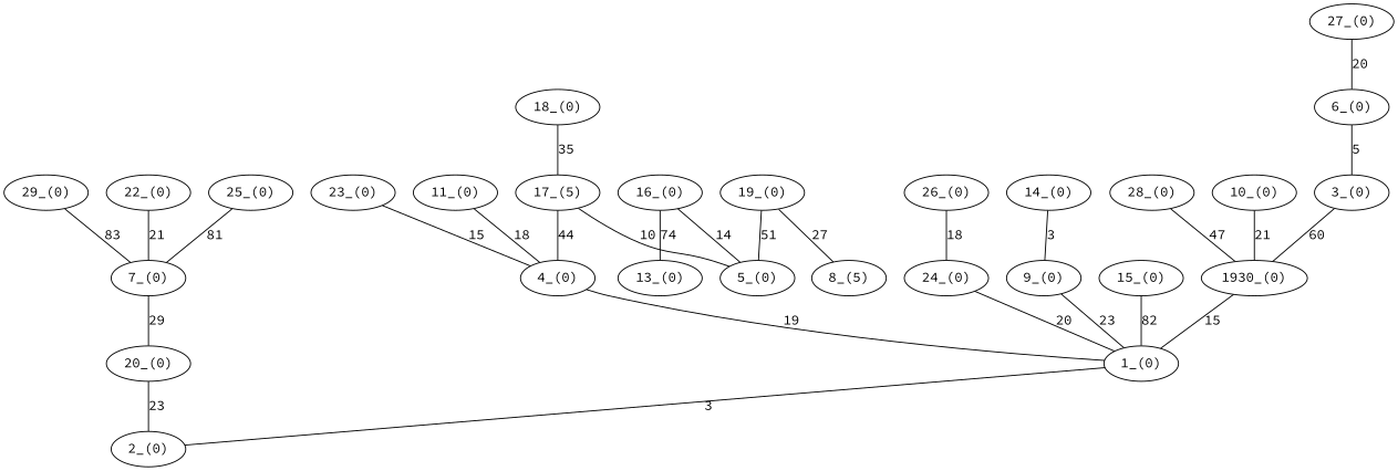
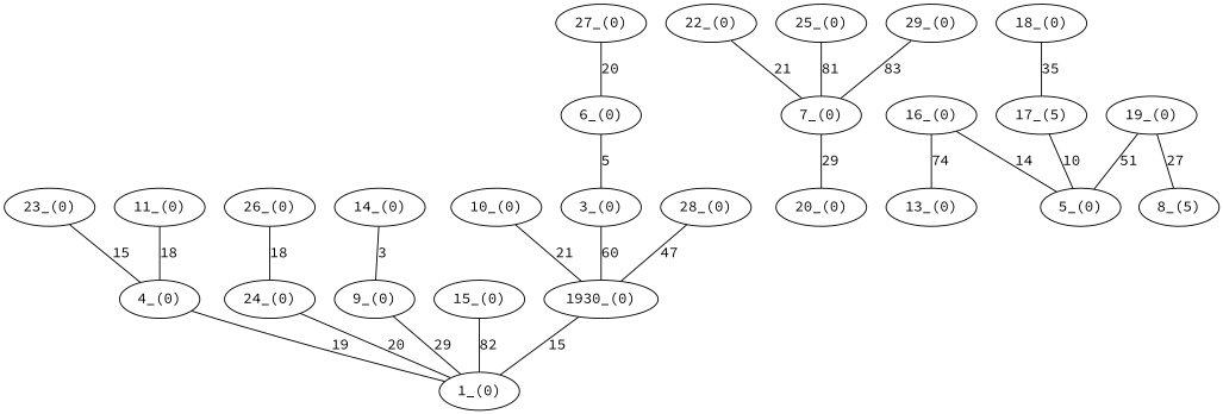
  graph {
    fontname="Source Code Pro"
    node [fontname="Source Code Pro" weight=0]
    edge [fontname="Source Code Pro" weight=15]
    "1930_(0)"
    "1_(0)"
-   "2_(0)"
    "4_(0)"
    "23_(0)"
    "11_(0)"
    "24_(0)"
    "26_(0)"
    "10_(0)"
    "20_(0)"
    "7_(0)"
    "22_(0)"
    "9_(0)"
    "14_(0)"
    n15 [label="17_(5)"]
    "5_(0)"
    "16_(0)"
    "13_(0)"
    "18_(0)"
    "19_(0)"
    n21 [label="8_(5)"]
    "3_(0)"
    "6_(0)"
    "27_(0)"
    "28_(0)"
    "25_(0)"
    "15_(0)"
    "29_(0)"
    "1930_(0)" -- "1_(0)" [label=15]
-   "1_(0)" -- "2_(0)" [label=3 weight=3]
    "4_(0)" -- "1_(0)" [label=19 weight=19]
    "23_(0)" -- "4_(0)" [label=15]
    "11_(0)" -- "4_(0)" [label=18 weight=18]
    "24_(0)" -- "1_(0)" [label=20 weight=20]
    "26_(0)" -- "24_(0)" [label=18 weight=18]
    "10_(0)" -- "1930_(0)" [label=21 weight=21]
-   "20_(0)" -- "2_(0)" [label=23 weight=23]
    "7_(0)" -- "20_(0)" [label=29 weight=29]
    "22_(0)" -- "7_(0)" [label=21 weight=21]
-   "9_(0)" -- "1_(0)" [label=23 weight=29]
+   "9_(0)" -- "1_(0)" [label=29 weight=29]
    "14_(0)" -- "9_(0)" [label=3 weight=3]
-   n15 -- "4_(0)" [label=44 weight=44]
    n15 -- "5_(0)" [label=10 weight=10]
    "16_(0)" -- "5_(0)" [label=14 weight=14]
    "16_(0)" -- "13_(0)" [label=74 weight=74]
    "18_(0)" -- n15 [label=35 weight=35]
    "19_(0)" -- "5_(0)" [label=51 weight=51]
    "19_(0)" -- n21 [label=27 weight=27]
    "3_(0)" -- "1930_(0)" [label=60 weight=60]
    "6_(0)" -- "3_(0)" [label=5 weight=5]
    "27_(0)" -- "6_(0)" [label=20 weight=20]
    "28_(0)" -- "1930_(0)" [label=47 weight=67]
    "25_(0)" -- "7_(0)" [label=81 weight=81]
    "15_(0)" -- "1_(0)" [label=82 weight=82]
    "29_(0)" -- "7_(0)" [label=83 weight=83]
  }
